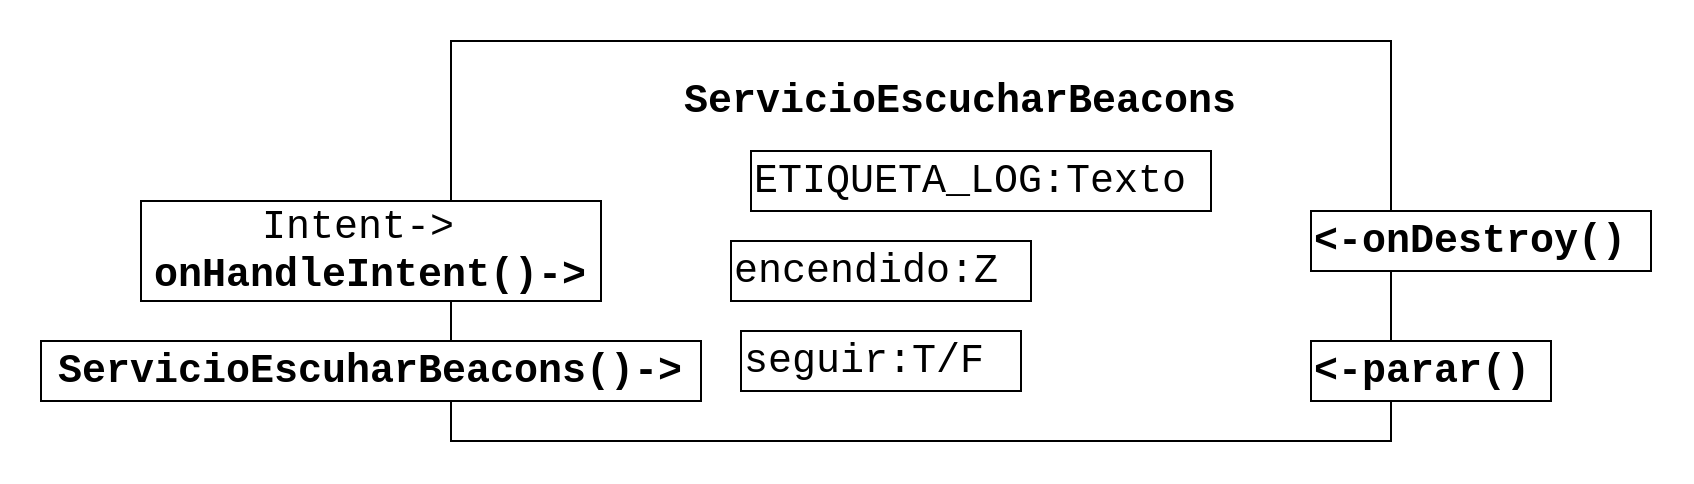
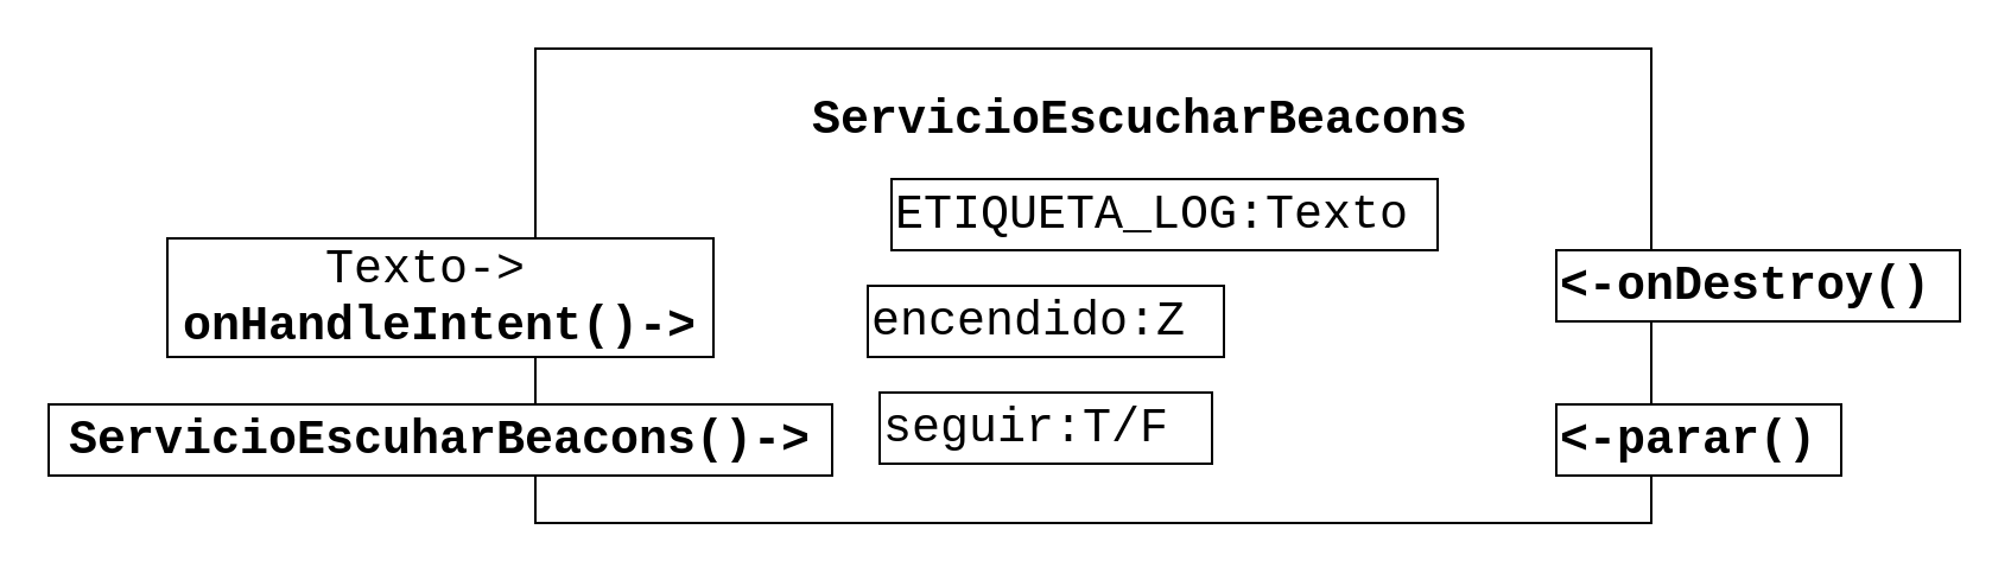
  <mxCell id="0" />
  <mxCell id="1" parent="0" />
  <mxCell id="2" value="" style="rounded=0;whiteSpace=wrap;html=1;" vertex="1" parent="1"><mxGeometry x="225" y="20" width="470" height="200" as="geometry" /></mxCell>
  <mxCell id="3" value="ServicioEscucharBeacons" style="text;html=1;strokeColor=none;fillColor=none;align=center;verticalAlign=middle;whiteSpace=wrap;rounded=0;fontStyle=1;fontFamily=Courier New;fontSize=20;" vertex="1" parent="1"><mxGeometry x="400" y="40" width="160" height="20" as="geometry" /></mxCell>
- <mxCell id="4" value="Intent-&amp;gt;&amp;nbsp;&lt;br&gt;&lt;b&gt;onHandleIntent()-&amp;gt;&lt;/b&gt;" style="rounded=0;whiteSpace=wrap;html=1;fontFamily=Courier New;fontSize=20;align=center;fontStyle=0;autosize=1;" vertex="1" parent="1"><mxGeometry x="70" y="100" width="230" height="50" as="geometry" /></mxCell>
+ <mxCell id="4" value="Texto-&amp;gt;&amp;nbsp;&lt;br&gt;&lt;b&gt;onHandleIntent()-&amp;gt;&lt;/b&gt;" style="rounded=0;whiteSpace=wrap;html=1;fontFamily=Courier New;fontSize=20;align=center;fontStyle=0;autosize=1;" vertex="1" parent="1"><mxGeometry x="70" y="100" width="230" height="50" as="geometry" /></mxCell>
  <mxCell id="5" value="&lt;div&gt;&lt;/div&gt;&lt;b&gt;ServicioEscuharBeacons()-&amp;gt;&lt;/b&gt;" style="rounded=0;whiteSpace=wrap;html=1;fontFamily=Courier New;fontSize=20;align=center;fontStyle=0;autosize=1;" vertex="1" parent="1"><mxGeometry x="20" y="170" width="330" height="30" as="geometry" /></mxCell>
  <mxCell id="6" value="ETIQUETA_LOG:Texto" style="rounded=0;whiteSpace=wrap;html=1;fontFamily=Courier New;fontSize=20;align=left;fontStyle=0;autosize=1;" vertex="1" parent="1"><mxGeometry x="375" y="75" width="230" height="30" as="geometry" /></mxCell>
  <mxCell id="7" value="encendido:Z" style="rounded=0;whiteSpace=wrap;html=1;fontFamily=Courier New;fontSize=20;align=left;fontStyle=0;autosize=1;" vertex="1" parent="1"><mxGeometry x="365" y="120" width="150" height="30" as="geometry" /></mxCell>
  <mxCell id="8" value="&lt;b&gt;&amp;lt;-onDestroy()&lt;/b&gt;" style="rounded=0;whiteSpace=wrap;html=1;fontFamily=Courier New;fontSize=20;align=left;fontStyle=0;autosize=1;" vertex="1" parent="1"><mxGeometry x="655" y="105" width="170" height="30" as="geometry" /></mxCell>
  <mxCell id="9" value="&lt;b&gt;&amp;lt;-parar()&lt;/b&gt;" style="rounded=0;whiteSpace=wrap;html=1;fontFamily=Courier New;fontSize=20;align=left;fontStyle=0;autosize=1;" vertex="1" parent="1"><mxGeometry x="655" y="170" width="120" height="30" as="geometry" /></mxCell>
  <mxCell id="10" value="seguir:T/F" style="rounded=0;whiteSpace=wrap;html=1;fontFamily=Courier New;fontSize=20;align=left;fontStyle=0;autosize=1;" vertex="1" parent="1"><mxGeometry x="370" y="165" width="140" height="30" as="geometry" /></mxCell>
